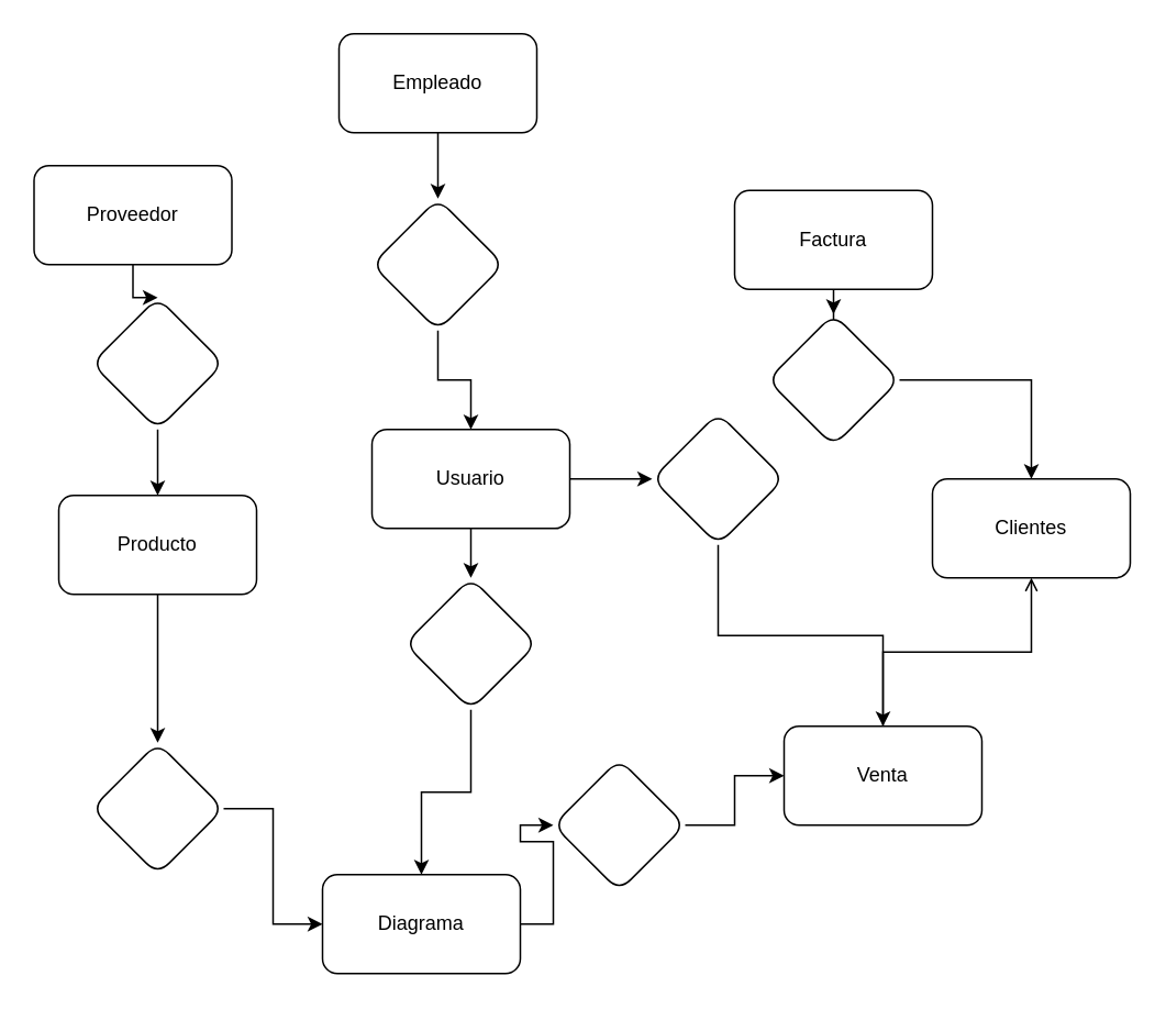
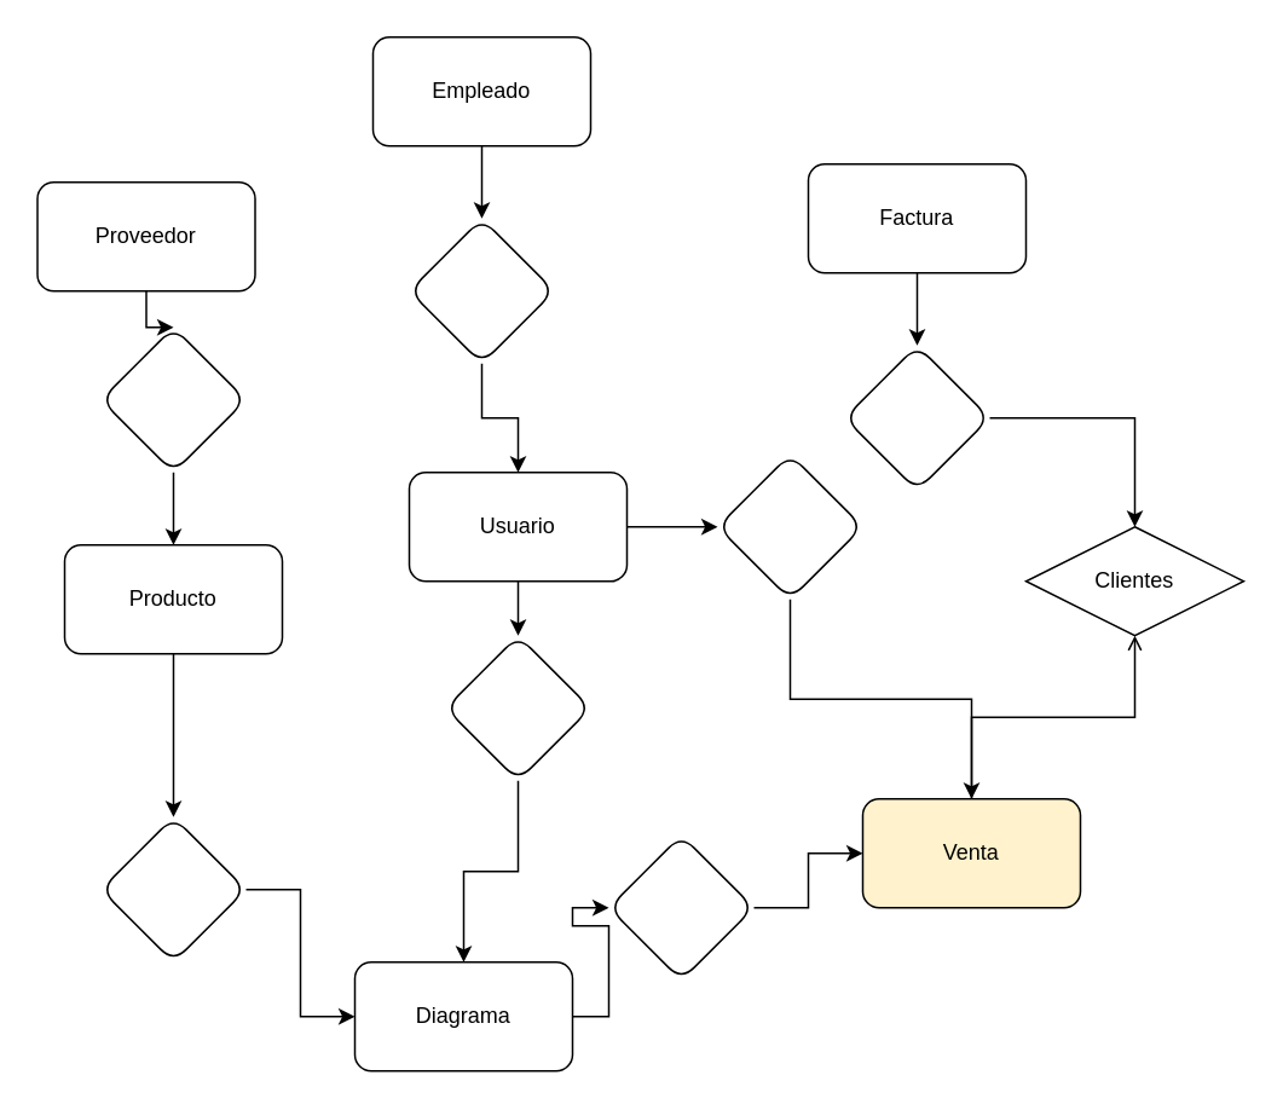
  <mxCell id="0" />
  <mxCell id="1" parent="0" />
  <mxCell id="2" value="" style="edgeStyle=orthogonalEdgeStyle;rounded=0;orthogonalLoop=1;jettySize=auto;html=1;" edge="1" parent="1" source="3" target="31"><mxGeometry relative="1" as="geometry" /></mxCell>
  <mxCell id="3" value="Diagrama" style="rounded=1;whiteSpace=wrap;html=1;" vertex="1" parent="1"><mxGeometry x="195" y="530" width="120" height="60" as="geometry" /></mxCell>
- <mxCell id="4" value="Clientes" style="rounded=1;whiteSpace=wrap;html=1;" vertex="1" parent="1"><mxGeometry x="565" y="290" width="120" height="60" as="geometry" /></mxCell>
+ <mxCell id="4" value="Clientes" style="rhombus;whiteSpace=wrap;html=1;" vertex="1" parent="1"><mxGeometry x="565" y="290" width="120" height="60" as="geometry" /></mxCell>
  <mxCell id="5" value="" style="edgeStyle=orthogonalEdgeStyle;rounded=0;orthogonalLoop=1;jettySize=auto;html=1;" edge="1" parent="1" source="6" target="21"><mxGeometry relative="1" as="geometry" /></mxCell>
  <mxCell id="6" value="Proveedor" style="rounded=1;whiteSpace=wrap;html=1;" vertex="1" parent="1"><mxGeometry x="20" y="100" width="120" height="60" as="geometry" /></mxCell>
  <mxCell id="7" value="" style="edgeStyle=orthogonalEdgeStyle;rounded=0;orthogonalLoop=1;jettySize=auto;html=1;" edge="1" parent="1" source="8" target="23"><mxGeometry relative="1" as="geometry" /></mxCell>
  <mxCell id="8" value="Empleado&lt;span style=&quot;color: rgba(0, 0, 0, 0); font-family: monospace; font-size: 0px; text-align: start; text-wrap-mode: nowrap;&quot;&gt;%3CmxGraphModel%3E%3Croot%3E%3CmxCell%20id%3D%220%22%2F%3E%3CmxCell%20id%3D%221%22%20parent%3D%220%22%2F%3E%3CmxCell%20id%3D%222%22%20value%3D%22Proveedor%22%20style%3D%22rounded%3D1%3BwhiteSpace%3Dwrap%3Bhtml%3D1%3B%22%20vertex%3D%221%22%20parent%3D%221%22%3E%3CmxGeometry%20x%3D%22380%22%20y%3D%22120%22%20width%3D%22120%22%20height%3D%2260%22%20as%3D%22geometry%22%2F%3E%3C%2FmxCell%3E%3C%2Froot%3E%3C%2FmxGraphModel%3E&lt;/span&gt;" style="rounded=1;whiteSpace=wrap;html=1;" vertex="1" parent="1"><mxGeometry x="205" y="20" width="120" height="60" as="geometry" /></mxCell>
  <mxCell id="9" style="edgeStyle=orthogonalEdgeStyle;rounded=0;orthogonalLoop=1;jettySize=auto;html=1;exitX=0.5;exitY=1;exitDx=0;exitDy=0;entryX=0.5;entryY=0;entryDx=0;entryDy=0;" edge="1" parent="1" source="11" target="25"><mxGeometry relative="1" as="geometry" /></mxCell>
  <mxCell id="10" value="" style="edgeStyle=orthogonalEdgeStyle;rounded=0;orthogonalLoop=1;jettySize=auto;html=1;" edge="1" parent="1" source="11" target="29"><mxGeometry relative="1" as="geometry" /></mxCell>
  <mxCell id="11" value="Usuario" style="rounded=1;whiteSpace=wrap;html=1;" vertex="1" parent="1"><mxGeometry x="225" y="260" width="120" height="60" as="geometry" /></mxCell>
  <mxCell id="12" style="edgeStyle=orthogonalEdgeStyle;rounded=0;orthogonalLoop=1;jettySize=auto;html=1;entryX=0.5;entryY=1;entryDx=0;entryDy=0;endArrow=open;" edge="1" parent="1" source="13" target="4"><mxGeometry relative="1" as="geometry" /></mxCell>
- <mxCell id="13" value="Venta" style="rounded=1;whiteSpace=wrap;html=1;" vertex="1" parent="1"><mxGeometry x="475" y="440" width="120" height="60" as="geometry" /></mxCell>
+ <mxCell id="13" value="Venta" style="rounded=1;whiteSpace=wrap;html=1;fillColor=#fff2cc;" vertex="1" parent="1"><mxGeometry x="475" y="440" width="120" height="60" as="geometry" /></mxCell>
  <mxCell id="14" value="" style="edgeStyle=orthogonalEdgeStyle;rounded=0;orthogonalLoop=1;jettySize=auto;html=1;" edge="1" parent="1" source="15" target="27"><mxGeometry relative="1" as="geometry" /></mxCell>
- <mxCell id="15" value="Factura" style="rounded=1;whiteSpace=wrap;html=1;" vertex="1" parent="1"><mxGeometry x="445" y="115" width="120" height="60" as="geometry" /></mxCell>
+ <mxCell id="15" value="Factura" style="rounded=1;whiteSpace=wrap;html=1;" vertex="1" parent="1"><mxGeometry x="445" y="90" width="120" height="60" as="geometry" /></mxCell>
  <mxCell id="16" value="" style="edgeStyle=orthogonalEdgeStyle;rounded=0;orthogonalLoop=1;jettySize=auto;html=1;" edge="1" parent="1" source="17" target="19"><mxGeometry relative="1" as="geometry" /></mxCell>
  <mxCell id="17" value="Producto" style="rounded=1;whiteSpace=wrap;html=1;" vertex="1" parent="1"><mxGeometry x="35" y="300" width="120" height="60" as="geometry" /></mxCell>
  <mxCell id="18" style="edgeStyle=orthogonalEdgeStyle;rounded=0;orthogonalLoop=1;jettySize=auto;html=1;entryX=0;entryY=0.5;entryDx=0;entryDy=0;" edge="1" parent="1" source="19" target="3"><mxGeometry relative="1" as="geometry" /></mxCell>
  <mxCell id="19" value="" style="rhombus;whiteSpace=wrap;html=1;rounded=1;" vertex="1" parent="1"><mxGeometry x="55" y="450" width="80" height="80" as="geometry" /></mxCell>
  <mxCell id="20" style="edgeStyle=orthogonalEdgeStyle;rounded=0;orthogonalLoop=1;jettySize=auto;html=1;entryX=0.5;entryY=0;entryDx=0;entryDy=0;" edge="1" parent="1" source="21" target="17"><mxGeometry relative="1" as="geometry" /></mxCell>
  <mxCell id="21" value="" style="rhombus;whiteSpace=wrap;html=1;rounded=1;" vertex="1" parent="1"><mxGeometry x="55" y="180" width="80" height="80" as="geometry" /></mxCell>
  <mxCell id="22" style="edgeStyle=orthogonalEdgeStyle;rounded=0;orthogonalLoop=1;jettySize=auto;html=1;entryX=0.5;entryY=0;entryDx=0;entryDy=0;" edge="1" parent="1" source="23" target="11"><mxGeometry relative="1" as="geometry" /></mxCell>
  <mxCell id="23" value="" style="rhombus;whiteSpace=wrap;html=1;rounded=1;" vertex="1" parent="1"><mxGeometry x="225" y="120" width="80" height="80" as="geometry" /></mxCell>
  <mxCell id="24" style="edgeStyle=orthogonalEdgeStyle;rounded=0;orthogonalLoop=1;jettySize=auto;html=1;exitX=0.5;exitY=1;exitDx=0;exitDy=0;entryX=0.5;entryY=0;entryDx=0;entryDy=0;" edge="1" parent="1" source="25" target="3"><mxGeometry relative="1" as="geometry" /></mxCell>
  <mxCell id="25" value="" style="rhombus;whiteSpace=wrap;html=1;rounded=1;" vertex="1" parent="1"><mxGeometry x="245" y="350" width="80" height="80" as="geometry" /></mxCell>
  <mxCell id="26" style="edgeStyle=orthogonalEdgeStyle;rounded=0;orthogonalLoop=1;jettySize=auto;html=1;entryX=0.5;entryY=0;entryDx=0;entryDy=0;" edge="1" parent="1" source="27" target="4"><mxGeometry relative="1" as="geometry" /></mxCell>
  <mxCell id="27" value="" style="rhombus;whiteSpace=wrap;html=1;rounded=1;" vertex="1" parent="1"><mxGeometry x="465" y="190" width="80" height="80" as="geometry" /></mxCell>
  <mxCell id="28" style="edgeStyle=orthogonalEdgeStyle;rounded=0;orthogonalLoop=1;jettySize=auto;html=1;entryX=0.5;entryY=0;entryDx=0;entryDy=0;" edge="1" parent="1" source="29" target="13"><mxGeometry relative="1" as="geometry" /></mxCell>
  <mxCell id="29" value="" style="rhombus;whiteSpace=wrap;html=1;rounded=1;" vertex="1" parent="1"><mxGeometry x="395" y="250" width="80" height="80" as="geometry" /></mxCell>
  <mxCell id="30" style="edgeStyle=orthogonalEdgeStyle;rounded=0;orthogonalLoop=1;jettySize=auto;html=1;entryX=0;entryY=0.5;entryDx=0;entryDy=0;" edge="1" parent="1" source="31" target="13"><mxGeometry relative="1" as="geometry" /></mxCell>
  <mxCell id="31" value="" style="rhombus;whiteSpace=wrap;html=1;rounded=1;" vertex="1" parent="1"><mxGeometry x="335" y="460" width="80" height="80" as="geometry" /></mxCell>
